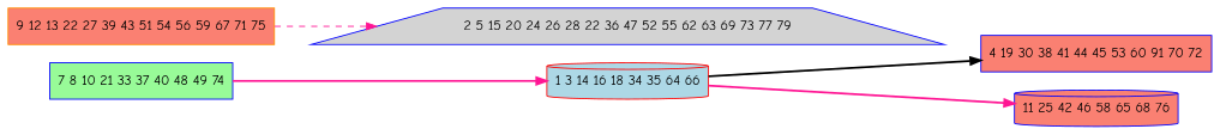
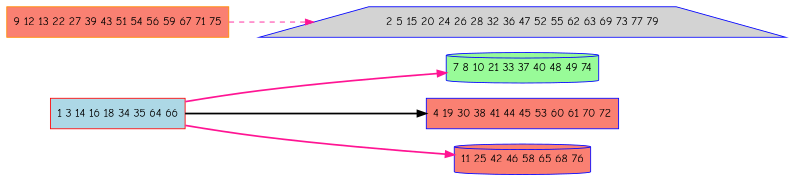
  digraph {
    fontname="Comic Neue"
    rankdir=LR
    node [color=blue fillcolor=salmon fontname="Comic Neue" shape=box style=filled]
    edge [color=deeppink fontname="Comic Neue" style=bold]
-   n1 [color=red fillcolor=lightblue label="1 3 14 16 18 34 35 64 66" shape=cylinder]
-   n2 [fillcolor=palegreen label="7 8 10 21 33 37 40 48 49 74"]
-   n3 [label="4 19 30 38 41 44 45 53 60 91 70 72"]
+   n1 [color=red fillcolor=lightblue label="1 3 14 16 18 34 35 64 66"]
+   n2 [fillcolor=palegreen label="7 8 10 21 33 37 40 48 49 74" shape=cylinder]
+   n3 [label="4 19 30 38 41 44 45 53 60 61 70 72"]
    n4 [label="11 25 42 46 58 65 68 76" shape=cylinder]
    n5 [color=darkorange label="9 12 13 22 27 39 43 51 54 56 59 67 71 75"]
-   n6 [fillcolor=lightgrey label="2 5 15 20 24 26 28 22 36 47 52 55 62 63 69 73 77 79" shape=trapezium]
-   n2 -> n1
+   n6 [fillcolor=lightgrey label="2 5 15 20 24 26 28 32 36 47 52 55 62 63 69 73 77 79" shape=trapezium]
+   n1 -> n2
    n1 -> n3 [color=black]
    n1 -> n4
    n5 -> n6 [style=dashed]
  }
